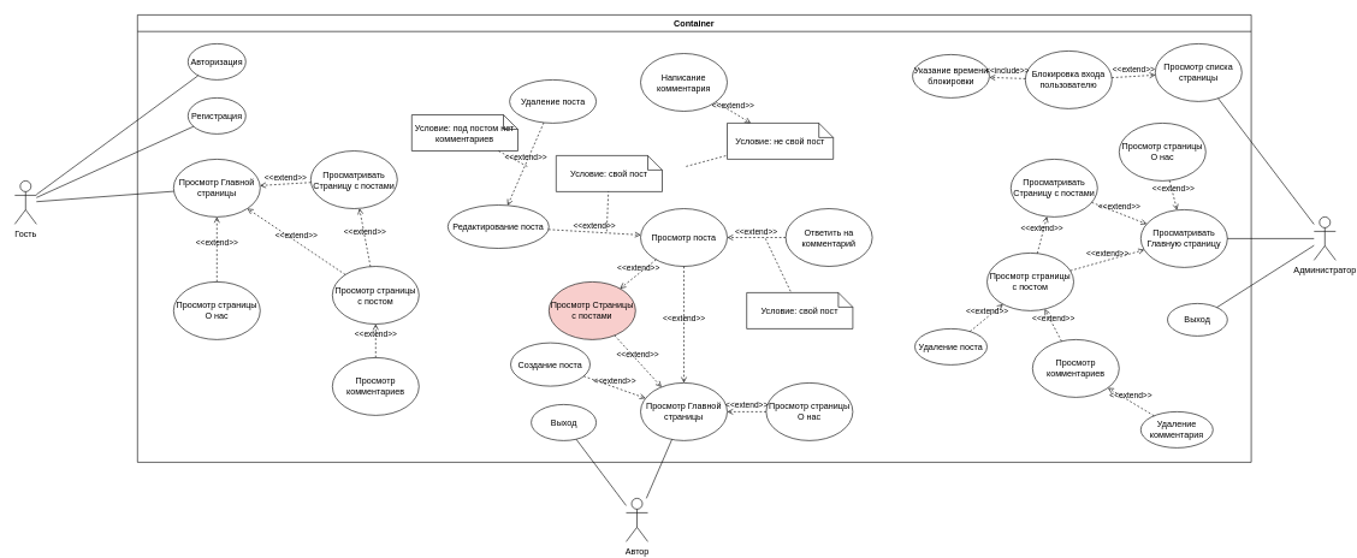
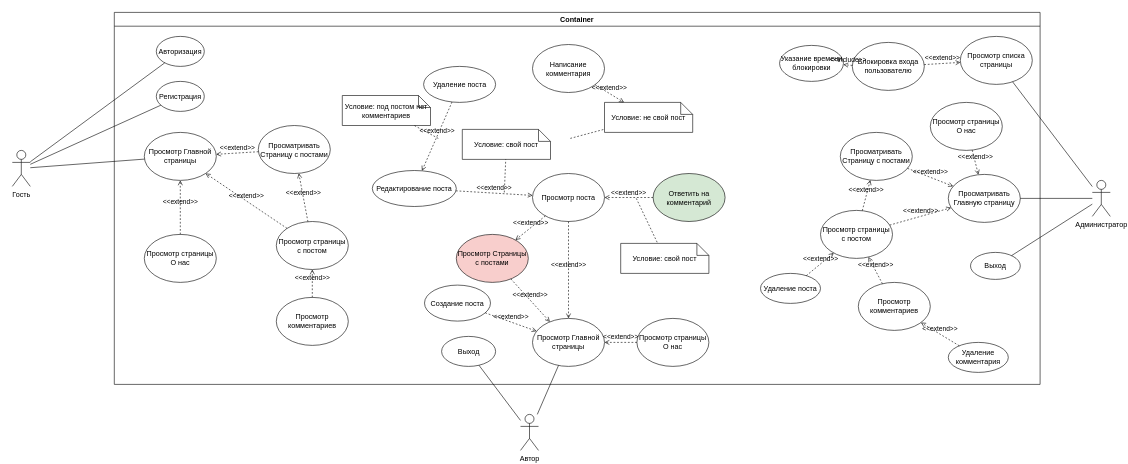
  <mxCell id="0" />
  <mxCell id="1" parent="0" />
  <mxCell id="2" value="Container" style="swimlane;" vertex="1" parent="1"><mxGeometry x="190" y="20" width="1543" height="620" as="geometry" /></mxCell>
  <mxCell id="3" value="Просмотр Главной страницы" style="ellipse;whiteSpace=wrap;html=1;" vertex="1" parent="2"><mxGeometry x="50" y="200" width="120" height="80" as="geometry" /></mxCell>
  <mxCell id="4" value="Просматривать Страницу с постами" style="ellipse;whiteSpace=wrap;html=1;" vertex="1" parent="2"><mxGeometry x="240" y="188.52" width="120" height="80" as="geometry" /></mxCell>
  <mxCell id="5" value="Просмотр страницы с постом" style="ellipse;whiteSpace=wrap;html=1;" vertex="1" parent="2"><mxGeometry x="270" y="348.52" width="120" height="80" as="geometry" /></mxCell>
  <mxCell id="6" value="Регистрация" style="ellipse;whiteSpace=wrap;html=1;" vertex="1" parent="2"><mxGeometry x="70" y="115" width="80" height="50" as="geometry" /></mxCell>
  <mxCell id="7" value="Создание поста" style="ellipse;whiteSpace=wrap;html=1;" vertex="1" parent="2"><mxGeometry x="517" y="454.5" width="110" height="60" as="geometry" /></mxCell>
  <mxCell id="8" value="Авторизация" style="ellipse;whiteSpace=wrap;html=1;" vertex="1" parent="2"><mxGeometry x="70" y="40" width="80" height="50" as="geometry" /></mxCell>
  <mxCell id="9" value="Редактирование поста" style="ellipse;whiteSpace=wrap;html=1;" vertex="1" parent="2"><mxGeometry x="430" y="263.52" width="140" height="60" as="geometry" /></mxCell>
  <mxCell id="10" value="Удаление поста" style="ellipse;whiteSpace=wrap;html=1;" vertex="1" parent="2"><mxGeometry x="515.5" y="90" width="120" height="60" as="geometry" /></mxCell>
  <mxCell id="11" value="&amp;lt;&amp;lt;extend&amp;gt;&amp;gt;" style="html=1;verticalAlign=bottom;labelBackgroundColor=none;endArrow=open;endFill=0;dashed=1;rounded=0;" edge="1" parent="2" source="9" target="14"><mxGeometry width="160" relative="1" as="geometry"><mxPoint x="561.765" y="202.638" as="sourcePoint" /><mxPoint x="552.033" y="168.517" as="targetPoint" /></mxGeometry></mxCell>
  <mxCell id="12" value="Условие: под постом нет комментариев" style="shape=note;size=20;whiteSpace=wrap;html=1;" vertex="1" parent="2"><mxGeometry x="380" y="138.52" width="147" height="50" as="geometry" /></mxCell>
  <mxCell id="13" value="Написание комментария" style="ellipse;whiteSpace=wrap;html=1;" vertex="1" parent="2"><mxGeometry x="697" y="53.52" width="120" height="80" as="geometry" /></mxCell>
  <mxCell id="14" value="Просмотр поста" style="ellipse;whiteSpace=wrap;html=1;" vertex="1" parent="2"><mxGeometry x="697" y="268.52" width="120" height="80" as="geometry" /></mxCell>
- <mxCell id="15" value="Ответить на комментарий" style="ellipse;whiteSpace=wrap;html=1;" vertex="1" parent="2"><mxGeometry x="898" y="268.52" width="120" height="80" as="geometry" /></mxCell>
+ <mxCell id="15" value="Ответить на комментарий" style="ellipse;whiteSpace=wrap;html=1;fillColor=#d5e8d4;" vertex="1" parent="2"><mxGeometry x="898" y="268.52" width="120" height="80" as="geometry" /></mxCell>
  <mxCell id="16" value="Условие: свой пост" style="shape=note;size=20;whiteSpace=wrap;html=1;" vertex="1" parent="2"><mxGeometry x="844" y="385" width="147" height="50" as="geometry" /></mxCell>
  <mxCell id="17" value="Условие: не свой пост" style="shape=note;size=20;whiteSpace=wrap;html=1;" vertex="1" parent="2"><mxGeometry x="817" y="150" width="147" height="50" as="geometry" /></mxCell>
  <mxCell id="18" value="Просматривать Страницу с постами" style="ellipse;whiteSpace=wrap;html=1;" vertex="1" parent="2"><mxGeometry x="1210" y="200" width="120" height="80" as="geometry" /></mxCell>
  <mxCell id="19" value="Просматривать Главную страницу" style="ellipse;whiteSpace=wrap;html=1;" vertex="1" parent="2"><mxGeometry x="1390" y="270" width="120" height="80" as="geometry" /></mxCell>
  <mxCell id="20" value="Просмотр страницы с постом" style="ellipse;whiteSpace=wrap;html=1;" vertex="1" parent="2"><mxGeometry x="1177" y="330" width="120" height="80" as="geometry" /></mxCell>
  <mxCell id="21" value="Удаление поста" style="ellipse;whiteSpace=wrap;html=1;" vertex="1" parent="2"><mxGeometry x="1077" y="435" width="100" height="50" as="geometry" /></mxCell>
  <mxCell id="22" value="&amp;lt;&amp;lt;extend&amp;gt;&amp;gt;" style="html=1;verticalAlign=bottom;labelBackgroundColor=none;endArrow=open;endFill=0;dashed=1;rounded=0;" edge="1" parent="2" source="21" target="20"><mxGeometry x="0.008" width="160" relative="1" as="geometry"><mxPoint x="1537" y="310" as="sourcePoint" /><mxPoint x="983" y="422" as="targetPoint" /><mxPoint as="offset" /></mxGeometry></mxCell>
  <mxCell id="23" value="Удаление комментария" style="ellipse;whiteSpace=wrap;html=1;" vertex="1" parent="2"><mxGeometry x="1390" y="550" width="100" height="50" as="geometry" /></mxCell>
  <mxCell id="24" value="&amp;lt;&amp;lt;extend&amp;gt;&amp;gt;" style="html=1;verticalAlign=bottom;labelBackgroundColor=none;endArrow=open;endFill=0;dashed=1;rounded=0;" edge="1" parent="2" source="23" target="56"><mxGeometry x="0.008" width="160" relative="1" as="geometry"><mxPoint x="1529" y="350" as="sourcePoint" /><mxPoint x="1310" y="510" as="targetPoint" /><mxPoint as="offset" /></mxGeometry></mxCell>
  <mxCell id="25" value="Просмотр списка страницы" style="ellipse;whiteSpace=wrap;html=1;" vertex="1" parent="2"><mxGeometry x="1410" y="40.0" width="120" height="80" as="geometry" /></mxCell>
  <mxCell id="26" value="Блокировка входа пользователю" style="ellipse;whiteSpace=wrap;html=1;" vertex="1" parent="2"><mxGeometry x="1230" y="50" width="120" height="80" as="geometry" /></mxCell>
  <mxCell id="27" value="&amp;lt;&amp;lt;extend&amp;gt;&amp;gt;" style="html=1;verticalAlign=bottom;labelBackgroundColor=none;endArrow=open;endFill=0;dashed=1;rounded=0;" edge="1" parent="2" source="5" target="4"><mxGeometry width="160" relative="1" as="geometry"><mxPoint x="563" y="220" as="sourcePoint" /><mxPoint x="563" y="270" as="targetPoint" /></mxGeometry></mxCell>
  <mxCell id="28" value="&amp;lt;&amp;lt;extend&amp;gt;&amp;gt;" style="html=1;verticalAlign=bottom;labelBackgroundColor=none;endArrow=open;endFill=0;dashed=1;rounded=0;" edge="1" parent="2" source="5" target="3"><mxGeometry width="160" relative="1" as="geometry"><mxPoint x="325" y="166" as="sourcePoint" /><mxPoint x="175" y="254" as="targetPoint" /></mxGeometry></mxCell>
  <mxCell id="29" value="&amp;lt;&amp;lt;extend&amp;gt;&amp;gt;" style="html=1;verticalAlign=bottom;labelBackgroundColor=none;endArrow=open;endFill=0;dashed=1;rounded=0;" edge="1" parent="2" source="14" target="42"><mxGeometry width="160" relative="1" as="geometry"><mxPoint x="787" y="269" as="sourcePoint" /><mxPoint x="754.348" y="450.001" as="targetPoint" /></mxGeometry></mxCell>
  <mxCell id="30" value="&amp;lt;&amp;lt;extend&amp;gt;&amp;gt;" style="html=1;verticalAlign=bottom;labelBackgroundColor=none;endArrow=open;endFill=0;dashed=1;rounded=0;" edge="1" parent="2" source="14" target="41"><mxGeometry width="160" relative="1" as="geometry"><mxPoint x="771" y="382" as="sourcePoint" /><mxPoint x="909.715" y="452.787" as="targetPoint" /></mxGeometry></mxCell>
  <mxCell id="31" value="&amp;lt;&amp;lt;extend&amp;gt;&amp;gt;" style="html=1;verticalAlign=bottom;labelBackgroundColor=none;endArrow=open;endFill=0;dashed=1;rounded=0;" edge="1" parent="2" source="20" target="18"><mxGeometry x="0.008" width="160" relative="1" as="geometry"><mxPoint x="1529" y="350" as="sourcePoint" /><mxPoint x="1511" y="401" as="targetPoint" /><mxPoint as="offset" /></mxGeometry></mxCell>
  <mxCell id="32" value="&amp;lt;&amp;lt;extend&amp;gt;&amp;gt;" style="html=1;verticalAlign=bottom;labelBackgroundColor=none;endArrow=open;endFill=0;dashed=1;rounded=0;" edge="1" parent="2" source="20" target="19"><mxGeometry x="0.008" width="160" relative="1" as="geometry"><mxPoint x="1438" y="433" as="sourcePoint" /><mxPoint x="1336" y="422" as="targetPoint" /><mxPoint as="offset" /></mxGeometry></mxCell>
  <mxCell id="33" value="&amp;lt;&amp;lt;extend&amp;gt;&amp;gt;" style="html=1;verticalAlign=bottom;labelBackgroundColor=none;endArrow=open;endFill=0;dashed=1;rounded=0;" edge="1" parent="2" source="10" target="9"><mxGeometry width="160" relative="1" as="geometry"><mxPoint x="510" y="228.52" as="sourcePoint" /><mxPoint x="500" y="158.52" as="targetPoint" /></mxGeometry></mxCell>
  <mxCell id="34" value="&amp;lt;&amp;lt;extend&amp;gt;&amp;gt;" style="html=1;verticalAlign=bottom;labelBackgroundColor=none;endArrow=open;endFill=0;dashed=1;rounded=0;" edge="1" parent="2" source="13" target="17"><mxGeometry width="160" relative="1" as="geometry"><mxPoint x="520" y="238.52" as="sourcePoint" /><mxPoint x="522" y="313.52" as="targetPoint" /></mxGeometry></mxCell>
  <mxCell id="35" value="&amp;lt;&amp;lt;extend&amp;gt;&amp;gt;" style="html=1;verticalAlign=bottom;labelBackgroundColor=none;endArrow=open;endFill=0;dashed=1;rounded=0;" edge="1" parent="2" source="15" target="14"><mxGeometry width="160" relative="1" as="geometry"><mxPoint x="530" y="248.52" as="sourcePoint" /><mxPoint x="532" y="323.52" as="targetPoint" /></mxGeometry></mxCell>
- <mxCell id="36" value="Указание времени блокировки" style="ellipse;whiteSpace=wrap;html=1;" vertex="1" parent="2"><mxGeometry x="1073.75" y="55.0" width="106.5" height="60" as="geometry" /></mxCell>
+ <mxCell id="36" value="Указание времени блокировки" style="ellipse;whiteSpace=wrap;html=1;" vertex="1" parent="2"><mxGeometry x="1108.75" y="55.0" width="106.5" height="60" as="geometry" /></mxCell>
  <mxCell id="37" value="&amp;lt;&amp;lt;include&amp;gt;&amp;gt;" style="html=1;verticalAlign=bottom;labelBackgroundColor=none;endArrow=open;endFill=0;dashed=1;rounded=0;" edge="1" parent="2" source="26" target="36"><mxGeometry width="160" relative="1" as="geometry"><mxPoint x="1227.0" y="80" as="sourcePoint" /><mxPoint x="1167" y="80" as="targetPoint" /></mxGeometry></mxCell>
  <mxCell id="38" value="Условие: свой пост" style="shape=note;size=20;whiteSpace=wrap;html=1;" vertex="1" parent="2"><mxGeometry x="580" y="195" width="147" height="50" as="geometry" /></mxCell>
  <mxCell id="39" value="Просмотр страницы О нас" style="ellipse;whiteSpace=wrap;html=1;" vertex="1" parent="2"><mxGeometry x="50" y="370" width="120" height="80" as="geometry" /></mxCell>
  <mxCell id="40" value="Выход" style="ellipse;whiteSpace=wrap;html=1;" vertex="1" parent="2"><mxGeometry x="545.5" y="540" width="90" height="50" as="geometry" /></mxCell>
  <mxCell id="41" value="Просмотр Главной страницы" style="ellipse;whiteSpace=wrap;html=1;" vertex="1" parent="2"><mxGeometry x="697" y="510" width="120" height="80" as="geometry" /></mxCell>
  <mxCell id="42" value="Просмотр Страницы с постами" style="ellipse;whiteSpace=wrap;html=1;fillColor=#f8cecc;" vertex="1" parent="2"><mxGeometry x="570" y="370" width="120" height="80" as="geometry" /></mxCell>
  <mxCell id="43" value="Просмотр страницы О нас" style="ellipse;whiteSpace=wrap;html=1;" vertex="1" parent="2"><mxGeometry x="871" y="510" width="120" height="80" as="geometry" /></mxCell>
  <mxCell id="44" value="&amp;lt;&amp;lt;extend&amp;gt;&amp;gt;" style="html=1;verticalAlign=bottom;labelBackgroundColor=none;endArrow=open;endFill=0;dashed=1;rounded=0;" edge="1" parent="2" source="4" target="3"><mxGeometry width="160" relative="1" as="geometry"><mxPoint x="272" y="225" as="sourcePoint" /><mxPoint x="178" y="240" as="targetPoint" /></mxGeometry></mxCell>
  <mxCell id="45" value="&amp;lt;&amp;lt;extend&amp;gt;&amp;gt;" style="html=1;verticalAlign=bottom;labelBackgroundColor=none;endArrow=open;endFill=0;dashed=1;rounded=0;" edge="1" parent="2" source="39" target="3"><mxGeometry width="160" relative="1" as="geometry"><mxPoint x="282" y="235" as="sourcePoint" /><mxPoint x="188" y="250" as="targetPoint" /></mxGeometry></mxCell>
  <mxCell id="46" value="&amp;lt;&amp;lt;extend&amp;gt;&amp;gt;" style="html=1;verticalAlign=bottom;labelBackgroundColor=none;endArrow=open;endFill=0;dashed=1;rounded=0;" edge="1" parent="2" source="42" target="41"><mxGeometry width="160" relative="1" as="geometry"><mxPoint x="767" y="299" as="sourcePoint" /><mxPoint x="764.348" y="460.001" as="targetPoint" /></mxGeometry></mxCell>
  <mxCell id="47" value="&amp;lt;&amp;lt;extend&amp;gt;&amp;gt;" style="html=1;verticalAlign=bottom;labelBackgroundColor=none;endArrow=open;endFill=0;dashed=1;rounded=0;" edge="1" parent="2" source="43" target="41"><mxGeometry width="160" relative="1" as="geometry"><mxPoint x="760" y="298" as="sourcePoint" /><mxPoint x="727" y="500" as="targetPoint" /></mxGeometry></mxCell>
  <mxCell id="48" value="&amp;lt;&amp;lt;extend&amp;gt;&amp;gt;" style="html=1;verticalAlign=bottom;labelBackgroundColor=none;endArrow=open;endFill=0;dashed=1;rounded=0;" edge="1" parent="2" source="7" target="41"><mxGeometry width="160" relative="1" as="geometry"><mxPoint x="667" y="471" as="sourcePoint" /><mxPoint x="693" y="504" as="targetPoint" /></mxGeometry></mxCell>
  <mxCell id="49" value="Выход" style="ellipse;whiteSpace=wrap;html=1;" vertex="1" parent="2"><mxGeometry x="1427" y="400" width="83" height="45" as="geometry" /></mxCell>
  <mxCell id="50" value="&amp;lt;&amp;lt;extend&amp;gt;&amp;gt;" style="html=1;verticalAlign=bottom;labelBackgroundColor=none;endArrow=open;endFill=0;dashed=1;rounded=0;" edge="1" parent="2" source="18" target="19"><mxGeometry x="0.008" width="160" relative="1" as="geometry"><mxPoint x="1260" y="312" as="sourcePoint" /><mxPoint x="1387" y="318" as="targetPoint" /><mxPoint as="offset" /></mxGeometry></mxCell>
  <mxCell id="51" value="&amp;lt;&amp;lt;extend&amp;gt;&amp;gt;" style="html=1;verticalAlign=bottom;labelBackgroundColor=none;endArrow=open;endFill=0;dashed=1;rounded=0;" edge="1" parent="2" source="26" target="25"><mxGeometry x="0.008" width="160" relative="1" as="geometry"><mxPoint x="1270" y="341" as="sourcePoint" /><mxPoint x="1294" y="284" as="targetPoint" /><mxPoint as="offset" /></mxGeometry></mxCell>
  <mxCell id="52" value="Просмотр комментариев" style="ellipse;whiteSpace=wrap;html=1;" vertex="1" parent="2"><mxGeometry x="270" y="475" width="120" height="80" as="geometry" /></mxCell>
  <mxCell id="53" value="&amp;lt;&amp;lt;extend&amp;gt;&amp;gt;" style="html=1;verticalAlign=bottom;labelBackgroundColor=none;endArrow=open;endFill=0;dashed=1;rounded=0;exitX=0.5;exitY=0;exitDx=0;exitDy=0;" edge="1" parent="2" source="52" target="5"><mxGeometry width="160" relative="1" as="geometry"><mxPoint x="330" y="480" as="sourcePoint" /><mxPoint x="162" y="278" as="targetPoint" /></mxGeometry></mxCell>
  <mxCell id="54" value="Просмотр страницы О нас" style="ellipse;whiteSpace=wrap;html=1;" vertex="1" parent="2"><mxGeometry x="1360" y="150" width="120" height="80" as="geometry" /></mxCell>
  <mxCell id="55" value="&amp;lt;&amp;lt;extend&amp;gt;&amp;gt;" style="html=1;verticalAlign=bottom;labelBackgroundColor=none;endArrow=open;endFill=0;dashed=1;rounded=0;" edge="1" parent="2" source="54" target="19"><mxGeometry x="0.008" width="160" relative="1" as="geometry"><mxPoint x="1358" y="269" as="sourcePoint" /><mxPoint x="1412" y="296" as="targetPoint" /><mxPoint as="offset" /></mxGeometry></mxCell>
  <mxCell id="56" value="Просмотр комментариев" style="ellipse;whiteSpace=wrap;html=1;" vertex="1" parent="2"><mxGeometry x="1240" y="450" width="120" height="80" as="geometry" /></mxCell>
  <mxCell id="57" value="&amp;lt;&amp;lt;extend&amp;gt;&amp;gt;" style="html=1;verticalAlign=bottom;labelBackgroundColor=none;endArrow=open;endFill=0;dashed=1;rounded=0;" edge="1" parent="2" source="56" target="20"><mxGeometry x="0.008" width="160" relative="1" as="geometry"><mxPoint x="1163" y="449" as="sourcePoint" /><mxPoint x="1209" y="411" as="targetPoint" /><mxPoint as="offset" /></mxGeometry></mxCell>
  <mxCell id="58" value="Гость" style="shape=umlActor;verticalLabelPosition=bottom;verticalAlign=top;html=1;outlineConnect=0;" vertex="1" parent="1"><mxGeometry x="20" y="250" width="30" height="60" as="geometry" /></mxCell>
  <mxCell id="59" value="Автор" style="shape=umlActor;verticalLabelPosition=bottom;verticalAlign=top;html=1;outlineConnect=0;" vertex="1" parent="1"><mxGeometry x="867" y="690" width="30" height="60" as="geometry" /></mxCell>
  <mxCell id="60" value="Администратор" style="shape=umlActor;verticalLabelPosition=bottom;verticalAlign=top;html=1;outlineConnect=0;" vertex="1" parent="1"><mxGeometry x="1820" y="300" width="30" height="60" as="geometry" /></mxCell>
  <mxCell id="61" value="" style="endArrow=none;html=1;rounded=0;" edge="1" parent="1" source="58" target="6"><mxGeometry width="50" height="50" relative="1" as="geometry"><mxPoint x="590" y="600" as="sourcePoint" /><mxPoint x="640" y="550" as="targetPoint" /></mxGeometry></mxCell>
  <mxCell id="62" value="" style="endArrow=none;html=1;rounded=0;" edge="1" parent="1" source="58" target="8"><mxGeometry width="50" height="50" relative="1" as="geometry"><mxPoint x="680" y="570" as="sourcePoint" /><mxPoint x="730" y="520" as="targetPoint" /></mxGeometry></mxCell>
  <mxCell id="63" value="" style="endArrow=none;html=1;rounded=0;" edge="1" parent="1" source="58" target="3"><mxGeometry width="50" height="50" relative="1" as="geometry"><mxPoint x="680" y="570" as="sourcePoint" /><mxPoint x="730" y="520" as="targetPoint" /></mxGeometry></mxCell>
  <mxCell id="64" value="" style="endArrow=none;html=1;rounded=0;" edge="1" parent="1" source="59" target="41"><mxGeometry width="50" height="50" relative="1" as="geometry"><mxPoint x="757" y="570" as="sourcePoint" /><mxPoint x="918.762" y="534.868" as="targetPoint" /></mxGeometry></mxCell>
  <mxCell id="65" value="" style="endArrow=none;html=1;rounded=0;" edge="1" parent="1" source="60" target="19"><mxGeometry width="50" height="50" relative="1" as="geometry"><mxPoint x="1918" y="330.739" as="sourcePoint" /><mxPoint x="1327" y="500" as="targetPoint" /></mxGeometry></mxCell>
  <mxCell id="66" value="" style="endArrow=none;dashed=1;html=1;rounded=0;" edge="1" parent="1" target="16"><mxGeometry width="50" height="50" relative="1" as="geometry"><mxPoint x="1060" y="330" as="sourcePoint" /><mxPoint x="987" y="238.52" as="targetPoint" /></mxGeometry></mxCell>
  <mxCell id="67" value="" style="endArrow=none;dashed=1;html=1;rounded=0;" edge="1" parent="1" target="17"><mxGeometry width="50" height="50" relative="1" as="geometry"><mxPoint x="950" y="230" as="sourcePoint" /><mxPoint x="1110" y="378.52" as="targetPoint" /></mxGeometry></mxCell>
  <mxCell id="68" value="" style="endArrow=none;dashed=1;html=1;rounded=0;" edge="1" parent="1" target="12"><mxGeometry width="50" height="50" relative="1" as="geometry"><mxPoint x="730" y="230" as="sourcePoint" /><mxPoint x="1042" y="228.52" as="targetPoint" /></mxGeometry></mxCell>
  <mxCell id="69" value="" style="endArrow=none;dashed=1;html=1;rounded=0;" edge="1" parent="1" target="38"><mxGeometry width="50" height="50" relative="1" as="geometry"><mxPoint x="840" y="320" as="sourcePoint" /><mxPoint x="1110" y="378.52" as="targetPoint" /></mxGeometry></mxCell>
  <mxCell id="70" value="" style="endArrow=none;html=1;rounded=0;" edge="1" parent="1" source="40" target="59"><mxGeometry width="50" height="50" relative="1" as="geometry"><mxPoint x="798" y="599" as="sourcePoint" /><mxPoint x="877" y="743" as="targetPoint" /></mxGeometry></mxCell>
  <mxCell id="71" value="" style="endArrow=none;html=1;rounded=0;" edge="1" parent="1" source="60" target="49"><mxGeometry width="50" height="50" relative="1" as="geometry"><mxPoint x="1940" y="348" as="sourcePoint" /><mxPoint x="1680" y="520" as="targetPoint" /></mxGeometry></mxCell>
  <mxCell id="72" value="" style="endArrow=none;html=1;rounded=0;" edge="1" parent="1" source="60" target="25"><mxGeometry width="50" height="50" relative="1" as="geometry"><mxPoint x="1830" y="340" as="sourcePoint" /><mxPoint x="1710" y="340" as="targetPoint" /></mxGeometry></mxCell>
